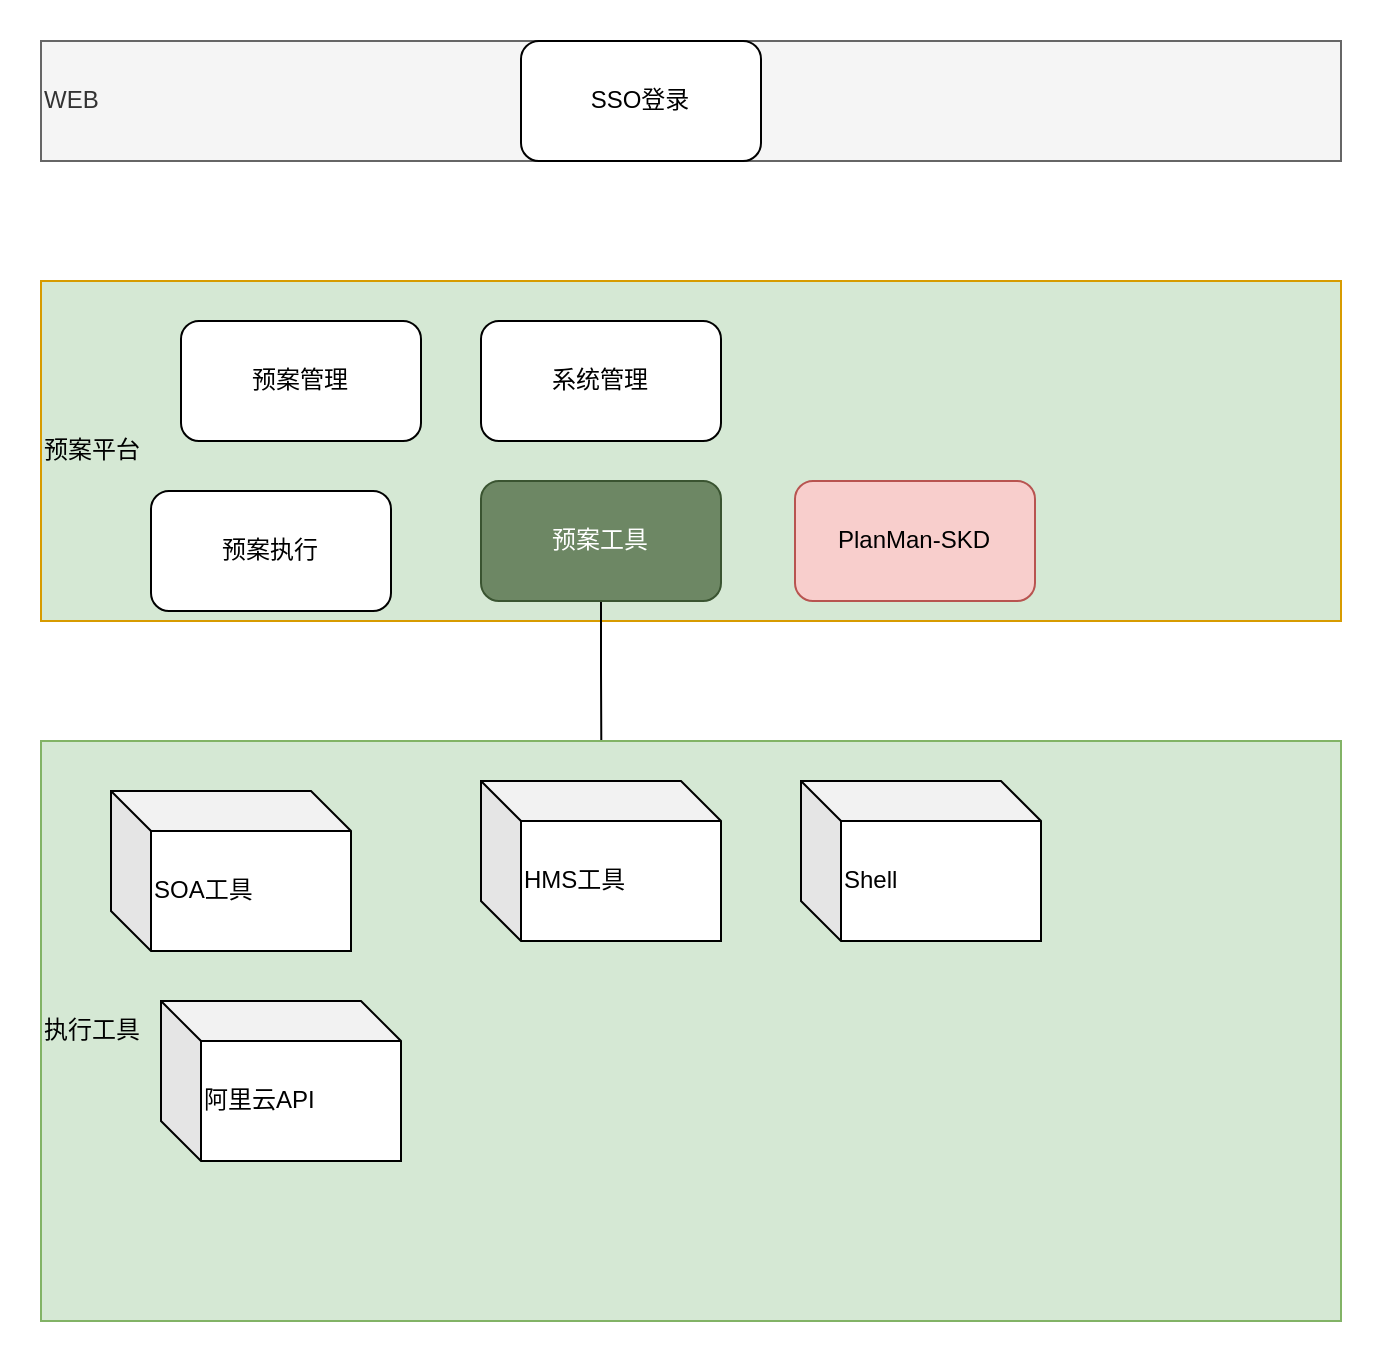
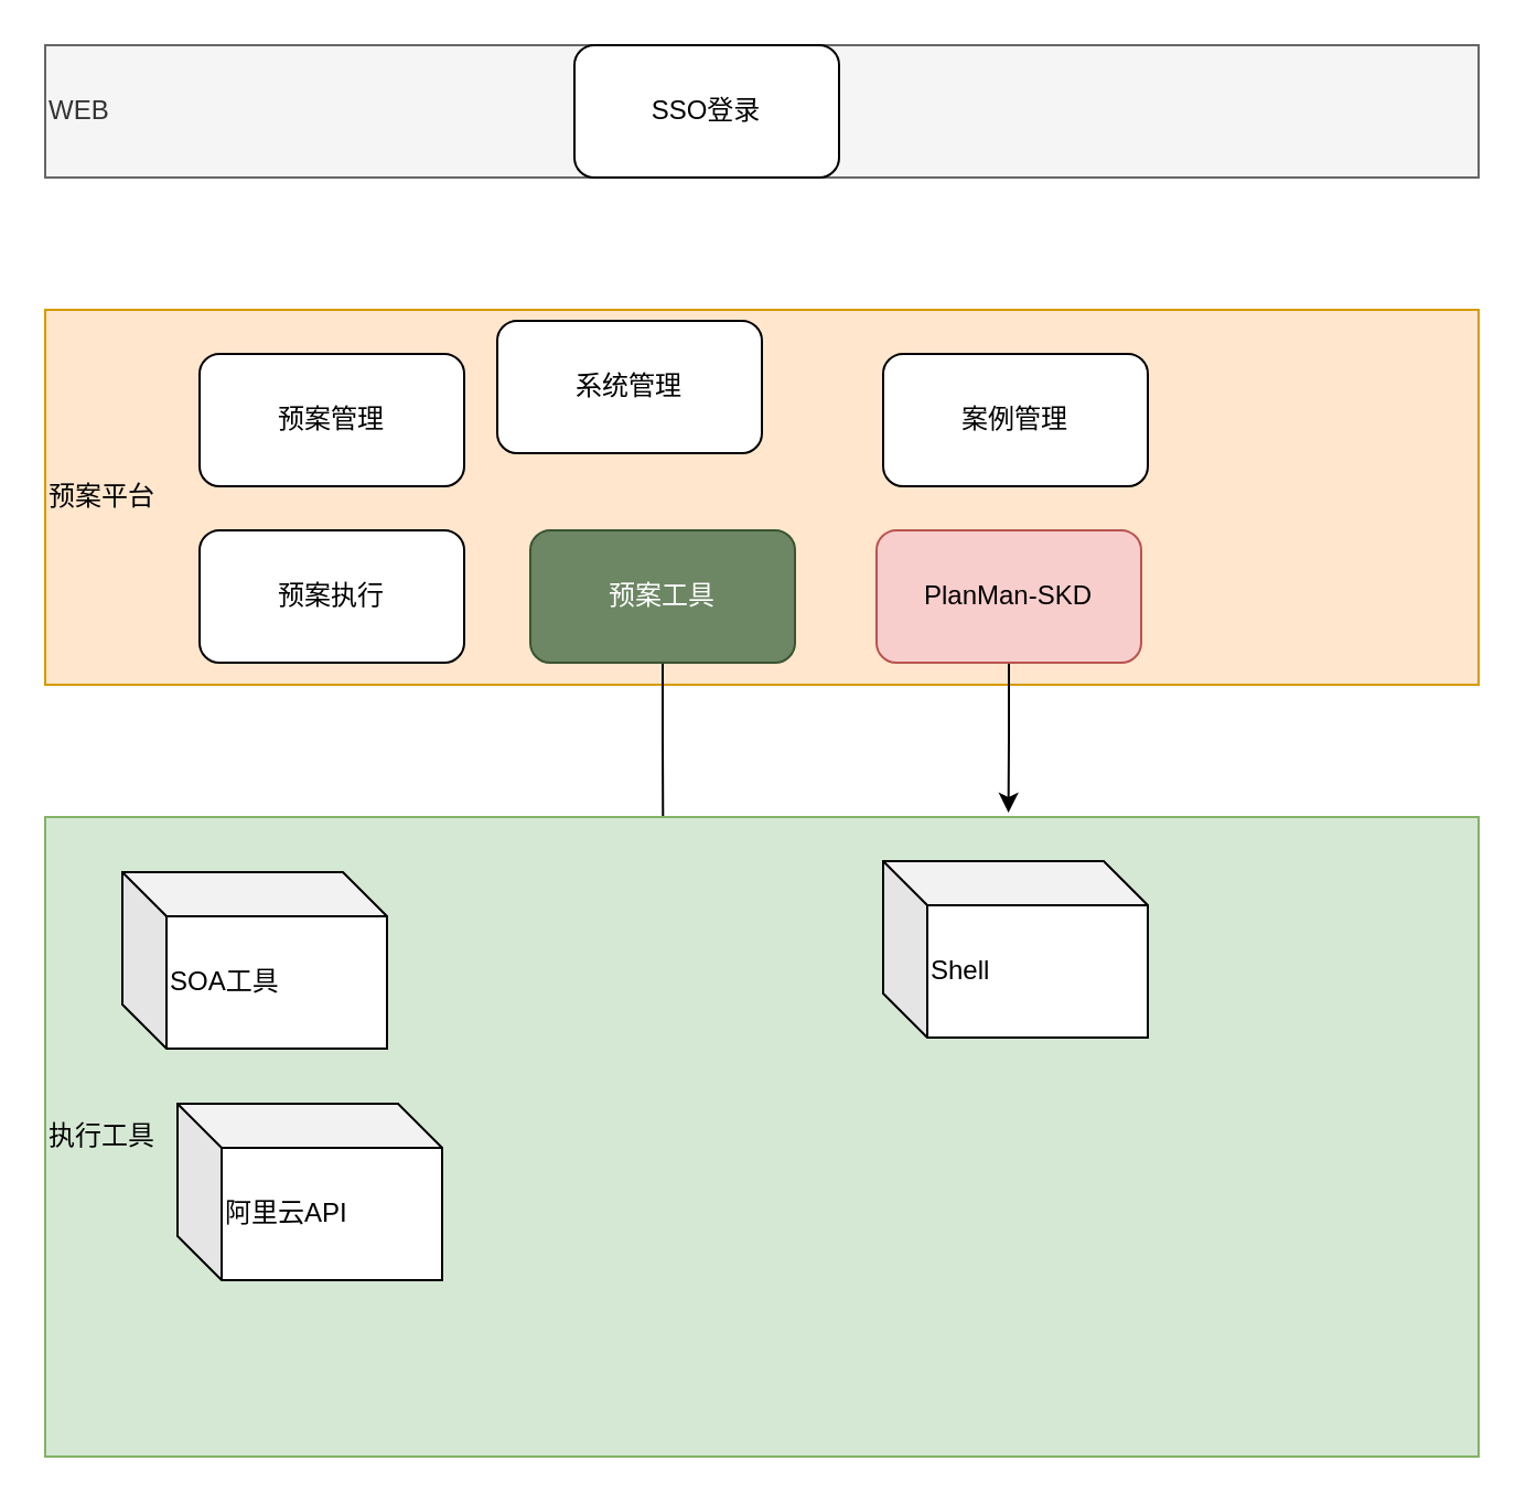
  <mxCell id="0" />
  <mxCell id="1" parent="0" />
  <mxCell id="2" value="WEB" style="rounded=0;whiteSpace=wrap;html=1;fillColor=#f5f5f5;strokeColor=#666666;fontColor=#333333;align=left;" vertex="1" parent="1"><mxGeometry x="20" y="20" width="650" height="60" as="geometry" /></mxCell>
- <mxCell id="3" value="预案平台" style="rounded=0;whiteSpace=wrap;html=1;fillColor=#d5e8d4;strokeColor=#d79b00;align=left;" vertex="1" parent="1"><mxGeometry x="20" y="140" width="650" height="170" as="geometry" /></mxCell>
+ <mxCell id="3" value="预案平台" style="rounded=0;whiteSpace=wrap;html=1;fillColor=#ffe6cc;strokeColor=#d79b00;align=left;" vertex="1" parent="1"><mxGeometry x="20" y="140" width="650" height="170" as="geometry" /></mxCell>
  <mxCell id="4" value="SSO登录" style="rounded=1;whiteSpace=wrap;html=1;align=center;" vertex="1" parent="1"><mxGeometry x="260" y="20" width="120" height="60" as="geometry" /></mxCell>
  <mxCell id="5" value="预案管理" style="rounded=1;whiteSpace=wrap;html=1;align=center;" vertex="1" parent="1"><mxGeometry x="90" y="160" width="120" height="60" as="geometry" /></mxCell>
- <mxCell id="6" value="预案执行" style="rounded=1;whiteSpace=wrap;html=1;align=center;" vertex="1" parent="1"><mxGeometry x="75" y="245" width="120" height="60" as="geometry" /></mxCell>
+ <mxCell id="6" value="预案执行" style="rounded=1;whiteSpace=wrap;html=1;align=center;" vertex="1" parent="1"><mxGeometry x="90" y="240" width="120" height="60" as="geometry" /></mxCell>
  <mxCell id="7" style="edgeStyle=orthogonalEdgeStyle;rounded=0;orthogonalLoop=1;jettySize=auto;html=1;entryX=0.431;entryY=0;entryDx=0;entryDy=0;entryPerimeter=0;endArrow=none;" edge="1" parent="1" source="8" target="11"><mxGeometry relative="1" as="geometry"><mxPoint x="300" y="340" as="targetPoint" /></mxGeometry></mxCell>
  <mxCell id="8" value="预案工具" style="rounded=1;whiteSpace=wrap;html=1;align=center;fillColor=#6d8764;strokeColor=#3A5431;fontColor=#ffffff;" vertex="1" parent="1"><mxGeometry x="240" y="240" width="120" height="60" as="geometry" /></mxCell>
- <mxCell id="9" value="系统管理" style="rounded=1;whiteSpace=wrap;html=1;align=center;" vertex="1" parent="1"><mxGeometry x="240" y="160" width="120" height="60" as="geometry" /></mxCell>
+ <mxCell id="9" value="系统管理" style="rounded=1;whiteSpace=wrap;html=1;align=center;" vertex="1" parent="1"><mxGeometry x="225" y="145" width="120" height="60" as="geometry" /></mxCell>
+ <mxCell id="10" value="案例管理" style="rounded=1;whiteSpace=wrap;html=1;align=center;" vertex="1" parent="1"><mxGeometry x="400" y="160" width="120" height="60" as="geometry" /></mxCell>
  <mxCell id="11" value="执行工具" style="rounded=0;whiteSpace=wrap;html=1;align=left;fillColor=#d5e8d4;strokeColor=#82b366;" vertex="1" parent="1"><mxGeometry x="20" y="370" width="650" height="290" as="geometry" /></mxCell>
  <mxCell id="12" value="SOA工具" style="shape=cube;whiteSpace=wrap;html=1;boundedLbl=1;backgroundOutline=1;darkOpacity=0.05;darkOpacity2=0.1;align=left;" vertex="1" parent="1"><mxGeometry x="55" y="395" width="120" height="80" as="geometry" /></mxCell>
- <mxCell id="13" value="HMS工具" style="shape=cube;whiteSpace=wrap;html=1;boundedLbl=1;backgroundOutline=1;darkOpacity=0.05;darkOpacity2=0.1;align=left;" vertex="1" parent="1"><mxGeometry x="240" y="390" width="120" height="80" as="geometry" /></mxCell>
  <mxCell id="14" value="阿里云API" style="shape=cube;whiteSpace=wrap;html=1;boundedLbl=1;backgroundOutline=1;darkOpacity=0.05;darkOpacity2=0.1;align=left;" vertex="1" parent="1"><mxGeometry x="80" y="500" width="120" height="80" as="geometry" /></mxCell>
  <mxCell id="15" value="Shell" style="shape=cube;whiteSpace=wrap;html=1;boundedLbl=1;backgroundOutline=1;darkOpacity=0.05;darkOpacity2=0.1;align=left;" vertex="1" parent="1"><mxGeometry x="400" y="390" width="120" height="80" as="geometry" /></mxCell>
+ <mxCell id="16" style="edgeStyle=orthogonalEdgeStyle;rounded=0;orthogonalLoop=1;jettySize=auto;html=1;entryX=0.672;entryY=-0.007;entryDx=0;entryDy=0;entryPerimeter=0;" edge="1" parent="1" source="17" target="11"><mxGeometry relative="1" as="geometry"><mxPoint x="370" y="340" as="targetPoint" /></mxGeometry></mxCell>
  <mxCell id="17" value="PlanMan-SKD" style="rounded=1;whiteSpace=wrap;html=1;align=center;fillColor=#f8cecc;strokeColor=#b85450;" vertex="1" parent="1"><mxGeometry x="397" y="240" width="120" height="60" as="geometry" /></mxCell>
